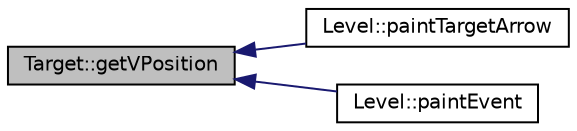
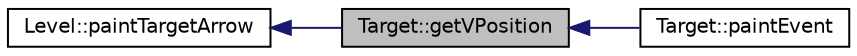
  digraph {
    rankdir=LR
    node [color=black fillcolor=white fontname=Helvetica fontsize=10 shape=record style=filled]
    edge [color=midnightblue dir=back fontname=Helvetica fontsize=10 labelfontname=Helvetica labelfontsize=10 style=solid]
    n1 [fillcolor=grey75 fontcolor=black height=0.2 label="Target::getVPosition" width=0.4]
    n2 [height=0.2 label="Level::paintTargetArrow" width=0.4]
-   n3 [height=0.2 label="Level::paintEvent" width=0.4]
-   n1 -> n2
+   n3 [height=0.2 label="Target::paintEvent" width=0.4]
+   n2 -> n1
    n1 -> n3
  }
